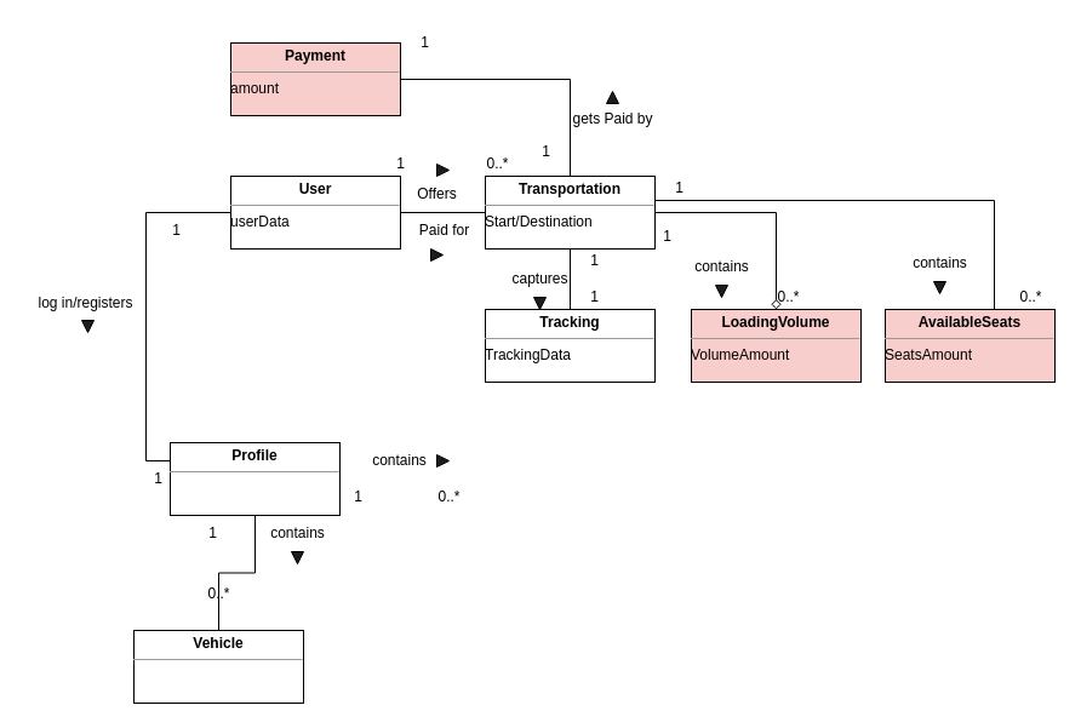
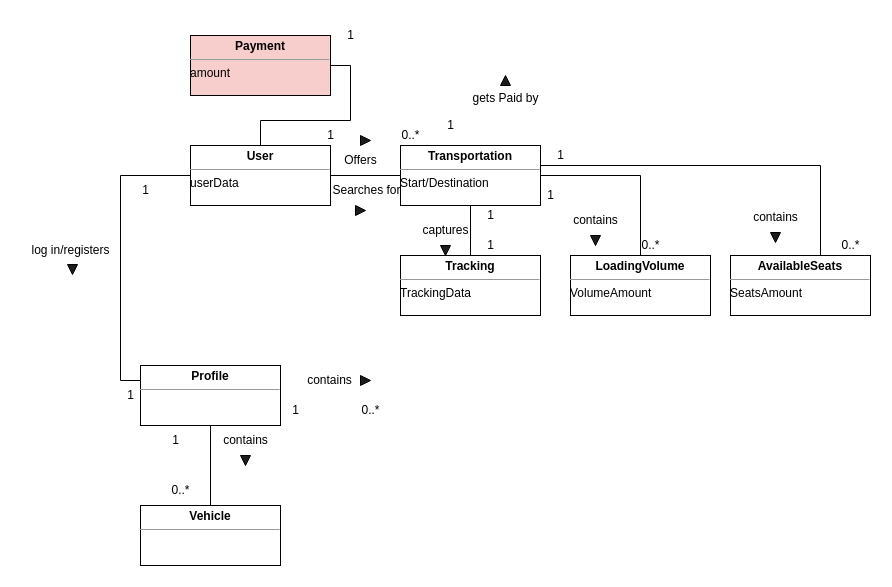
  <mxCell id="0" />
  <mxCell id="1" parent="0" />
  <mxCell id="2" style="edgeStyle=orthogonalEdgeStyle;rounded=0;orthogonalLoop=1;jettySize=auto;html=1;exitX=0.5;exitY=1;exitDx=0;exitDy=0;entryX=0.5;entryY=0;entryDx=0;entryDy=0;endArrow=none;endFill=0;" parent="1" source="3" target="4" edge="1"><mxGeometry relative="1" as="geometry" /></mxCell>
  <mxCell id="3" value="&lt;p style=&quot;margin:0px;margin-top:4px;text-align:center;&quot;&gt;&lt;b&gt;Profile&lt;/b&gt;&lt;br&gt;&lt;/p&gt;&lt;hr size=&quot;1&quot;&gt;&lt;div style=&quot;height:2px;&quot;&gt;&lt;br&gt;&lt;/div&gt;" style="verticalAlign=top;align=left;overflow=fill;fontSize=12;fontFamily=Helvetica;html=1;" parent="1" vertex="1"><mxGeometry x="140" y="365" width="140" height="60" as="geometry" /></mxCell>
- <mxCell id="4" value="&lt;p style=&quot;margin:0px;margin-top:4px;text-align:center;&quot;&gt;&lt;b&gt;Vehicle&lt;/b&gt;&lt;/p&gt;&lt;hr size=&quot;1&quot;&gt;&lt;div style=&quot;height:2px;&quot;&gt;&lt;br&gt;&lt;/div&gt;" style="verticalAlign=top;align=left;overflow=fill;fontSize=12;fontFamily=Helvetica;html=1;" parent="1" vertex="1"><mxGeometry x="110" y="520" width="140" height="60" as="geometry" /></mxCell>
+ <mxCell id="4" value="&lt;p style=&quot;margin:0px;margin-top:4px;text-align:center;&quot;&gt;&lt;b&gt;Vehicle&lt;/b&gt;&lt;/p&gt;&lt;hr size=&quot;1&quot;&gt;&lt;div style=&quot;height:2px;&quot;&gt;&lt;br&gt;&lt;/div&gt;" style="verticalAlign=top;align=left;overflow=fill;fontSize=12;fontFamily=Helvetica;html=1;" parent="1" vertex="1"><mxGeometry x="140" y="505" width="140" height="60" as="geometry" /></mxCell>
  <mxCell id="5" value="contains" style="text;html=1;align=center;verticalAlign=middle;resizable=0;points=[];autosize=1;strokeColor=none;fillColor=none;" parent="1" vertex="1"><mxGeometry x="210" y="425" width="70" height="30" as="geometry" /></mxCell>
- <mxCell id="6" style="edgeStyle=orthogonalEdgeStyle;rounded=0;orthogonalLoop=1;jettySize=auto;html=1;exitX=1;exitY=0.5;exitDx=0;exitDy=0;entryX=0.5;entryY=0;entryDx=0;entryDy=0;endArrow=none;endFill=0;" parent="1" source="7" target="17" edge="1"><mxGeometry relative="1" as="geometry" /></mxCell>
+ <mxCell id="6" style="edgeStyle=orthogonalEdgeStyle;rounded=0;orthogonalLoop=1;jettySize=auto;html=1;exitX=1;exitY=0.5;exitDx=0;exitDy=0;endArrow=none;endFill=0;" parent="1" source="7" target="19" edge="1"><mxGeometry relative="1" as="geometry" /></mxCell>
  <mxCell id="7" value="&lt;p style=&quot;margin:0px;margin-top:4px;text-align:center;&quot;&gt;&lt;b&gt;Payment&lt;/b&gt;&lt;br&gt;&lt;/p&gt;&lt;hr size=&quot;1&quot;&gt;&lt;div style=&quot;height:2px;&quot;&gt;amount&lt;br&gt;&lt;/div&gt;" style="verticalAlign=top;align=left;overflow=fill;fontSize=12;fontFamily=Helvetica;html=1;fillColor=#f8cecc;" parent="1" vertex="1"><mxGeometry x="190" y="35" width="140" height="60" as="geometry" /></mxCell>
  <mxCell id="8" value="gets Paid by" style="text;html=1;align=center;verticalAlign=middle;resizable=0;points=[];autosize=1;strokeColor=none;fillColor=none;" parent="1" vertex="1"><mxGeometry x="460" y="83" width="90" height="30" as="geometry" /></mxCell>
  <mxCell id="9" value="&lt;p style=&quot;margin:0px;margin-top:4px;text-align:center;&quot;&gt;&lt;b&gt;User&lt;/b&gt;&lt;br&gt;&lt;/p&gt;&lt;hr size=&quot;1&quot;&gt;&lt;div style=&quot;height:2px;&quot;&gt;&lt;br&gt;&lt;/div&gt;" style="verticalAlign=top;align=left;overflow=fill;fontSize=12;fontFamily=Helvetica;html=1;" parent="1" vertex="1"><mxGeometry x="190" y="145" width="140" height="60" as="geometry" /></mxCell>
  <mxCell id="10" value="" style="edgeStyle=orthogonalEdgeStyle;rounded=0;orthogonalLoop=1;jettySize=auto;html=1;endArrow=none;endFill=0;" parent="1" source="11" target="17" edge="1"><mxGeometry relative="1" as="geometry" /></mxCell>
  <mxCell id="11" value="&lt;p style=&quot;margin:0px;margin-top:4px;text-align:center;&quot;&gt;&lt;b&gt;Tracking&lt;/b&gt;&lt;br&gt;&lt;/p&gt;&lt;hr size=&quot;1&quot;&gt;&lt;div style=&quot;height:2px;&quot;&gt;TrackingData&lt;/div&gt;&lt;div style=&quot;height:2px;&quot;&gt;&lt;br&gt;&lt;/div&gt;" style="verticalAlign=top;align=left;overflow=fill;fontSize=12;fontFamily=Helvetica;html=1;" parent="1" vertex="1"><mxGeometry x="400" y="255" width="140" height="60" as="geometry" /></mxCell>
  <mxCell id="12" style="edgeStyle=orthogonalEdgeStyle;rounded=0;orthogonalLoop=1;jettySize=auto;html=1;entryX=1;entryY=0.5;entryDx=0;entryDy=0;endArrow=none;endFill=0;" parent="1" source="13" target="9" edge="1"><mxGeometry relative="1" as="geometry" /></mxCell>
  <mxCell id="13" value="&lt;p style=&quot;margin:0px;margin-top:4px;text-align:center;&quot;&gt;&lt;b&gt;ApplyForTransportation&lt;/b&gt;&lt;br&gt;&lt;/p&gt;&lt;hr size=&quot;1&quot;&gt;&lt;div style=&quot;height:2px;&quot;&gt;&lt;br&gt;&lt;/div&gt;" style="verticalAlign=top;align=left;overflow=fill;fontSize=12;fontFamily=Helvetica;html=1;" parent="1" vertex="1"><mxGeometry x="400" y="145" width="140" height="60" as="geometry" /></mxCell>
  <mxCell id="14" value="&lt;p style=&quot;margin:0px;margin-top:4px;text-align:center;&quot;&gt;&lt;b&gt;ApplyForTransportation&lt;/b&gt;&lt;br&gt;&lt;/p&gt;&lt;hr size=&quot;1&quot;&gt;&lt;div style=&quot;height:2px;&quot;&gt;&lt;br&gt;&lt;/div&gt;" style="verticalAlign=top;align=left;overflow=fill;fontSize=12;fontFamily=Helvetica;html=1;" parent="1" vertex="1"><mxGeometry x="400" y="145" width="140" height="60" as="geometry" /></mxCell>
  <mxCell id="15" value="&lt;p style=&quot;margin:0px;margin-top:4px;text-align:center;&quot;&gt;&lt;b&gt;ApplyForTransportation&lt;/b&gt;&lt;br&gt;&lt;/p&gt;&lt;hr size=&quot;1&quot;&gt;&lt;div style=&quot;height:2px;&quot;&gt;&lt;br&gt;&lt;/div&gt;" style="verticalAlign=top;align=left;overflow=fill;fontSize=12;fontFamily=Helvetica;html=1;" parent="1" vertex="1"><mxGeometry x="400" y="145" width="140" height="60" as="geometry" /></mxCell>
- <mxCell id="16" value="" style="edgeStyle=orthogonalEdgeStyle;rounded=0;orthogonalLoop=1;jettySize=auto;html=1;endArrow=diamond;endFill=0;" parent="1" source="17" target="21" edge="1"><mxGeometry relative="1" as="geometry" /></mxCell>
+ <mxCell id="16" value="" style="edgeStyle=orthogonalEdgeStyle;rounded=0;orthogonalLoop=1;jettySize=auto;html=1;endArrow=none;endFill=0;" parent="1" source="17" target="21" edge="1"><mxGeometry relative="1" as="geometry" /></mxCell>
  <mxCell id="17" value="&lt;p style=&quot;margin:0px;margin-top:4px;text-align:center;&quot;&gt;&lt;b&gt;Transportation&lt;/b&gt;&lt;br&gt;&lt;/p&gt;&lt;hr size=&quot;1&quot;&gt;&lt;div style=&quot;height:2px;&quot;&gt;Start/Destination&lt;br&gt;&lt;/div&gt;" style="verticalAlign=top;align=left;overflow=fill;fontSize=12;fontFamily=Helvetica;html=1;" parent="1" vertex="1"><mxGeometry x="400" y="145" width="140" height="60" as="geometry" /></mxCell>
  <mxCell id="18" style="edgeStyle=orthogonalEdgeStyle;rounded=0;orthogonalLoop=1;jettySize=auto;html=1;exitX=0;exitY=0.5;exitDx=0;exitDy=0;entryX=0;entryY=0.25;entryDx=0;entryDy=0;endArrow=none;endFill=0;" parent="1" source="19" target="3" edge="1"><mxGeometry relative="1" as="geometry" /></mxCell>
  <mxCell id="19" value="&lt;p style=&quot;margin:0px;margin-top:4px;text-align:center;&quot;&gt;&lt;b&gt;User&lt;/b&gt;&lt;br&gt;&lt;/p&gt;&lt;hr size=&quot;1&quot;&gt;&lt;div style=&quot;height:2px;&quot;&gt;userData&lt;br&gt;&lt;/div&gt;" style="verticalAlign=top;align=left;overflow=fill;fontSize=12;fontFamily=Helvetica;html=1;" parent="1" vertex="1"><mxGeometry x="190" y="145" width="140" height="60" as="geometry" /></mxCell>
  <mxCell id="20" value="" style="edgeStyle=orthogonalEdgeStyle;rounded=0;orthogonalLoop=1;jettySize=auto;html=1;endArrow=none;endFill=0;exitX=1;exitY=0.75;exitDx=0;exitDy=0;" parent="1" source="17" target="22" edge="1"><mxGeometry relative="1" as="geometry"><Array as="points"><mxPoint x="540" y="165" /><mxPoint x="820" y="165" /></Array></mxGeometry></mxCell>
- <mxCell id="21" value="&lt;p style=&quot;margin:0px;margin-top:4px;text-align:center;&quot;&gt;&lt;b&gt;LoadingVolume&lt;/b&gt;&lt;br&gt;&lt;/p&gt;&lt;hr size=&quot;1&quot;&gt;&lt;div style=&quot;height:2px;&quot;&gt;VolumeAmount&lt;br&gt;&lt;/div&gt;" style="verticalAlign=top;align=left;overflow=fill;fontSize=12;fontFamily=Helvetica;html=1;fillColor=#f8cecc;" parent="1" vertex="1"><mxGeometry x="570" y="255" width="140" height="60" as="geometry" /></mxCell>
- <mxCell id="22" value="&lt;p style=&quot;margin:0px;margin-top:4px;text-align:center;&quot;&gt;&lt;b&gt;AvailableSeats&lt;/b&gt;&lt;br&gt;&lt;/p&gt;&lt;hr size=&quot;1&quot;&gt;&lt;div style=&quot;height:2px;&quot;&gt;SeatsAmount&lt;/div&gt;" style="verticalAlign=top;align=left;overflow=fill;fontSize=12;fontFamily=Helvetica;html=1;fillColor=#f8cecc;" parent="1" vertex="1"><mxGeometry x="730" y="255" width="140" height="60" as="geometry" /></mxCell>
+ <mxCell id="21" value="&lt;p style=&quot;margin:0px;margin-top:4px;text-align:center;&quot;&gt;&lt;b&gt;LoadingVolume&lt;/b&gt;&lt;br&gt;&lt;/p&gt;&lt;hr size=&quot;1&quot;&gt;&lt;div style=&quot;height:2px;&quot;&gt;VolumeAmount&lt;br&gt;&lt;/div&gt;" style="verticalAlign=top;align=left;overflow=fill;fontSize=12;fontFamily=Helvetica;html=1;" parent="1" vertex="1"><mxGeometry x="570" y="255" width="140" height="60" as="geometry" /></mxCell>
+ <mxCell id="22" value="&lt;p style=&quot;margin:0px;margin-top:4px;text-align:center;&quot;&gt;&lt;b&gt;AvailableSeats&lt;/b&gt;&lt;br&gt;&lt;/p&gt;&lt;hr size=&quot;1&quot;&gt;&lt;div style=&quot;height:2px;&quot;&gt;SeatsAmount&lt;/div&gt;" style="verticalAlign=top;align=left;overflow=fill;fontSize=12;fontFamily=Helvetica;html=1;" parent="1" vertex="1"><mxGeometry x="730" y="255" width="140" height="60" as="geometry" /></mxCell>
  <mxCell id="23" value="Offers" style="text;html=1;align=center;verticalAlign=middle;resizable=0;points=[];autosize=1;strokeColor=none;fillColor=none;" parent="1" vertex="1"><mxGeometry x="330" y="145" width="60" height="30" as="geometry" /></mxCell>
- <mxCell id="24" value="Paid for " style="text;html=1;align=center;verticalAlign=middle;resizable=0;points=[];autosize=1;strokeColor=none;fillColor=none;" parent="1" vertex="1"><mxGeometry x="321" y="175" width="90" height="30" as="geometry" /></mxCell>
+ <mxCell id="24" value="Searches for " style="text;html=1;align=center;verticalAlign=middle;resizable=0;points=[];autosize=1;strokeColor=none;fillColor=none;" parent="1" vertex="1"><mxGeometry x="321" y="175" width="90" height="30" as="geometry" /></mxCell>
  <mxCell id="25" value="contains" style="text;html=1;align=center;verticalAlign=middle;resizable=0;points=[];autosize=1;strokeColor=none;fillColor=none;" parent="1" vertex="1"><mxGeometry x="560" y="205" width="70" height="30" as="geometry" /></mxCell>
  <mxCell id="26" value="&lt;div&gt;contains&lt;/div&gt;" style="text;html=1;align=center;verticalAlign=middle;resizable=0;points=[];autosize=1;strokeColor=none;fillColor=none;" parent="1" vertex="1"><mxGeometry x="740" y="202" width="70" height="30" as="geometry" /></mxCell>
  <mxCell id="27" value="captures" style="text;html=1;align=center;verticalAlign=middle;resizable=0;points=[];autosize=1;strokeColor=none;fillColor=none;" parent="1" vertex="1"><mxGeometry x="410" y="215" width="70" height="30" as="geometry" /></mxCell>
  <mxCell id="28" value="contains" style="text;html=1;align=center;verticalAlign=middle;resizable=0;points=[];autosize=1;strokeColor=none;fillColor=none;" parent="1" vertex="1"><mxGeometry x="294" y="365" width="70" height="30" as="geometry" /></mxCell>
  <mxCell id="29" value="log in/registers" style="text;html=1;align=center;verticalAlign=middle;resizable=0;points=[];autosize=1;strokeColor=none;fillColor=none;" parent="1" vertex="1"><mxGeometry x="20" y="235" width="100" height="30" as="geometry" /></mxCell>
  <mxCell id="30" value="" style="triangle;whiteSpace=wrap;html=1;fillColor=#1C1C1C;direction=south;" parent="1" vertex="1"><mxGeometry x="67" y="264" width="10" height="10" as="geometry" /></mxCell>
  <mxCell id="31" value="" style="triangle;whiteSpace=wrap;html=1;fillColor=#1C1C1C;direction=south;" parent="1" vertex="1"><mxGeometry x="240" y="455" width="10" height="10" as="geometry" /></mxCell>
  <mxCell id="32" value="" style="triangle;whiteSpace=wrap;html=1;fillColor=#1C1C1C;direction=east;" parent="1" vertex="1"><mxGeometry x="360" y="375" width="10" height="10" as="geometry" /></mxCell>
  <mxCell id="33" value="" style="triangle;whiteSpace=wrap;html=1;fillColor=#1C1C1C;direction=north;" parent="1" vertex="1"><mxGeometry x="500" y="75" width="10" height="10" as="geometry" /></mxCell>
  <mxCell id="34" value="" style="triangle;whiteSpace=wrap;html=1;fillColor=#1C1C1C;direction=south;" parent="1" vertex="1"><mxGeometry x="590" y="235" width="10" height="10" as="geometry" /></mxCell>
  <mxCell id="35" value="" style="triangle;whiteSpace=wrap;html=1;fillColor=#1C1C1C;direction=south;" parent="1" vertex="1"><mxGeometry x="770" y="232" width="10" height="10" as="geometry" /></mxCell>
  <mxCell id="36" value="" style="triangle;whiteSpace=wrap;html=1;fillColor=#1C1C1C;direction=south;" parent="1" vertex="1"><mxGeometry x="440" y="245" width="10" height="10" as="geometry" /></mxCell>
  <mxCell id="37" value="" style="triangle;whiteSpace=wrap;html=1;fillColor=#1C1C1C;direction=east;" parent="1" vertex="1"><mxGeometry x="360" y="135" width="10" height="10" as="geometry" /></mxCell>
  <mxCell id="38" value="" style="triangle;whiteSpace=wrap;html=1;fillColor=#1C1C1C;direction=east;" parent="1" vertex="1"><mxGeometry x="355" y="205" width="10" height="10" as="geometry" /></mxCell>
  <mxCell id="39" value="1" style="text;html=1;align=center;verticalAlign=middle;resizable=0;points=[];autosize=1;strokeColor=none;fillColor=none;" parent="1" vertex="1"><mxGeometry x="160" y="425" width="30" height="30" as="geometry" /></mxCell>
  <mxCell id="40" value="0..*" style="text;html=1;align=center;verticalAlign=middle;resizable=0;points=[];autosize=1;strokeColor=none;fillColor=none;" parent="1" vertex="1"><mxGeometry x="160" y="475" width="40" height="30" as="geometry" /></mxCell>
  <mxCell id="41" value="1" style="text;html=1;align=center;verticalAlign=middle;resizable=0;points=[];autosize=1;strokeColor=none;fillColor=none;" parent="1" vertex="1"><mxGeometry x="115" y="380" width="30" height="30" as="geometry" /></mxCell>
  <mxCell id="42" value="1" style="text;html=1;align=center;verticalAlign=middle;resizable=0;points=[];autosize=1;strokeColor=none;fillColor=none;" parent="1" vertex="1"><mxGeometry x="280" y="395" width="30" height="30" as="geometry" /></mxCell>
  <mxCell id="43" value="0..*" style="text;html=1;align=center;verticalAlign=middle;resizable=0;points=[];autosize=1;strokeColor=none;fillColor=none;" parent="1" vertex="1"><mxGeometry x="350" y="395" width="40" height="30" as="geometry" /></mxCell>
  <mxCell id="44" value="1" style="text;html=1;align=center;verticalAlign=middle;resizable=0;points=[];autosize=1;strokeColor=none;fillColor=none;" parent="1" vertex="1"><mxGeometry x="535" y="180" width="30" height="30" as="geometry" /></mxCell>
  <mxCell id="45" value="0..*" style="text;html=1;align=center;verticalAlign=middle;resizable=0;points=[];autosize=1;strokeColor=none;fillColor=none;" parent="1" vertex="1"><mxGeometry x="630" y="230" width="40" height="30" as="geometry" /></mxCell>
  <mxCell id="46" value="1" style="text;html=1;align=center;verticalAlign=middle;resizable=0;points=[];autosize=1;strokeColor=none;fillColor=none;" parent="1" vertex="1"><mxGeometry x="545" y="140" width="30" height="30" as="geometry" /></mxCell>
  <mxCell id="47" value="0..*" style="text;html=1;align=center;verticalAlign=middle;resizable=0;points=[];autosize=1;strokeColor=none;fillColor=none;" parent="1" vertex="1"><mxGeometry x="830" y="230" width="40" height="30" as="geometry" /></mxCell>
  <mxCell id="48" value="1" style="text;html=1;align=center;verticalAlign=middle;resizable=0;points=[];autosize=1;strokeColor=none;fillColor=none;" parent="1" vertex="1"><mxGeometry x="475" y="200" width="30" height="30" as="geometry" /></mxCell>
  <mxCell id="49" value="1" style="text;html=1;align=center;verticalAlign=middle;resizable=0;points=[];autosize=1;strokeColor=none;fillColor=none;" parent="1" vertex="1"><mxGeometry x="475" y="230" width="30" height="30" as="geometry" /></mxCell>
  <mxCell id="50" value="1" style="text;html=1;align=center;verticalAlign=middle;resizable=0;points=[];autosize=1;strokeColor=none;fillColor=none;" parent="1" vertex="1"><mxGeometry x="435" y="110" width="30" height="30" as="geometry" /></mxCell>
  <mxCell id="51" value="1" style="text;html=1;align=center;verticalAlign=middle;resizable=0;points=[];autosize=1;strokeColor=none;fillColor=none;" parent="1" vertex="1"><mxGeometry x="335" y="20" width="30" height="30" as="geometry" /></mxCell>
  <mxCell id="52" value="1" style="text;html=1;align=center;verticalAlign=middle;resizable=0;points=[];autosize=1;strokeColor=none;fillColor=none;" parent="1" vertex="1"><mxGeometry x="130" y="175" width="30" height="30" as="geometry" /></mxCell>
  <mxCell id="53" value="1" style="text;html=1;align=center;verticalAlign=middle;resizable=0;points=[];autosize=1;strokeColor=none;fillColor=none;" parent="1" vertex="1"><mxGeometry x="315" y="120" width="30" height="30" as="geometry" /></mxCell>
  <mxCell id="54" value="0..*" style="text;html=1;align=center;verticalAlign=middle;resizable=0;points=[];autosize=1;strokeColor=none;fillColor=none;" parent="1" vertex="1"><mxGeometry x="390" y="120" width="40" height="30" as="geometry" /></mxCell>
